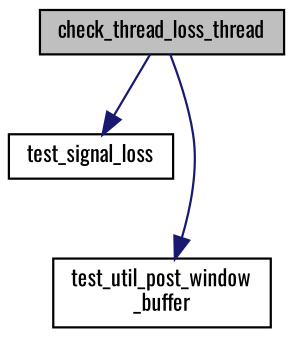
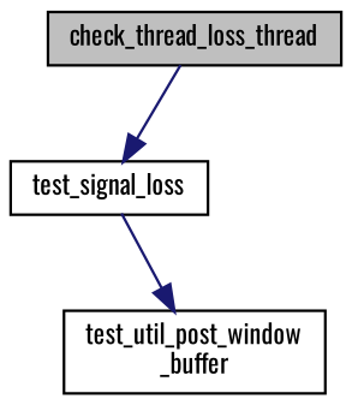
  digraph {
    fontname=Oswald
    rankdir=TB
    node [color=black fillcolor=white fontname=Oswald fontsize=10 shape=record style=filled]
    edge [color=midnightblue fontname=Oswald fontsize=10 labelfontname=Helvetica labelfontsize=10 style=solid]
    n1 [fillcolor=grey75 fontcolor=black height=0.2 label=check_thread_loss_thread width=0.4]
    n2 [height=0.2 label=test_signal_loss width=0.4]
    n3 [height=0.2 label="test_util_post_window\l_buffer" width=0.4]
    n1 -> n2
-   n1 -> n3
+   n2 -> n3
  }
